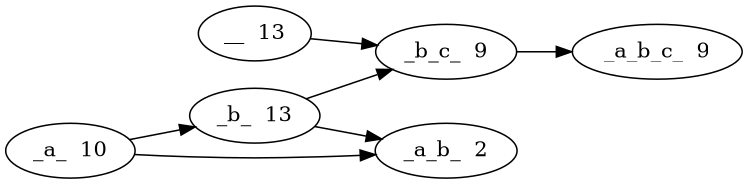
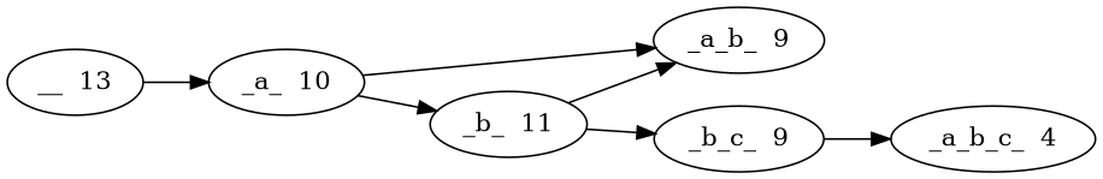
  strict digraph {
    rankdir=LR
    "__  13" [weight=13]
    "_a_  10" [weight=10]
-   "_b_  11" [weight=11 label="_b_  13"]
-   "_a_b_  9" [weight=9 label="_a_b_  2"]
+   "_b_  11" [weight=11]
+   "_a_b_  9" [weight=9]
    n5 [label="_b_c_  9" weight=5]
-   "_a_b_c_  4" [weight=4 label="_a_b_c_  9"]
-   "__  13" -> n5 [cost=0.37851162325372983]
+   "_a_b_c_  4" [weight=4]
+   "__  13" -> "_a_  10" [cost=0.37851162325372983]
    "_a_  10" -> "_b_  11" [cost=0.24100809950379498]
    "_a_  10" -> "_a_b_  9" [cost=0.15200309344505006]
    "_b_  11" -> "_a_b_  9" [cost=0.28950661719498505]
    "_b_  11" -> n5 [cost=1.1375035237499351]
    n5 -> "_a_b_c_  4" [cost=0.32192809488736235]
  }
